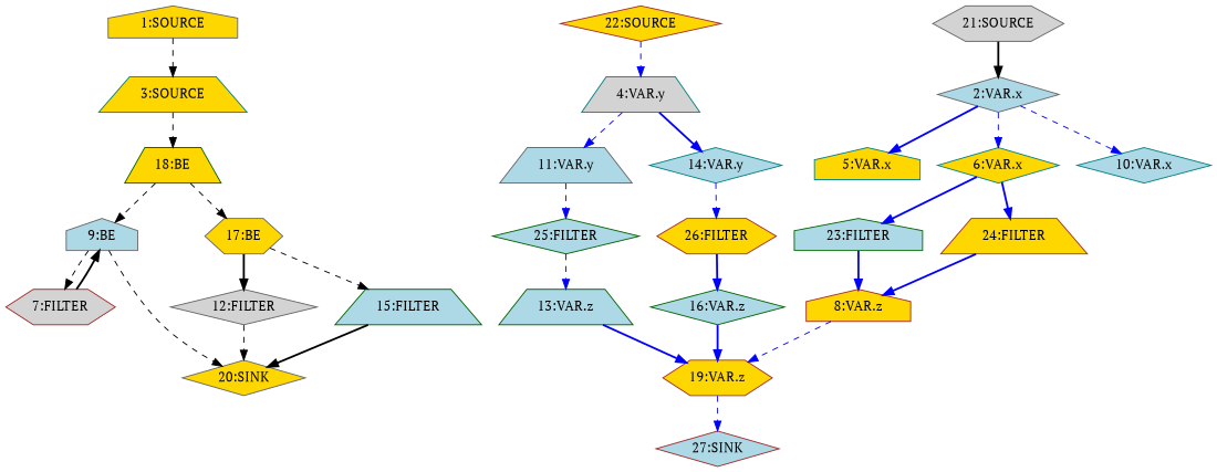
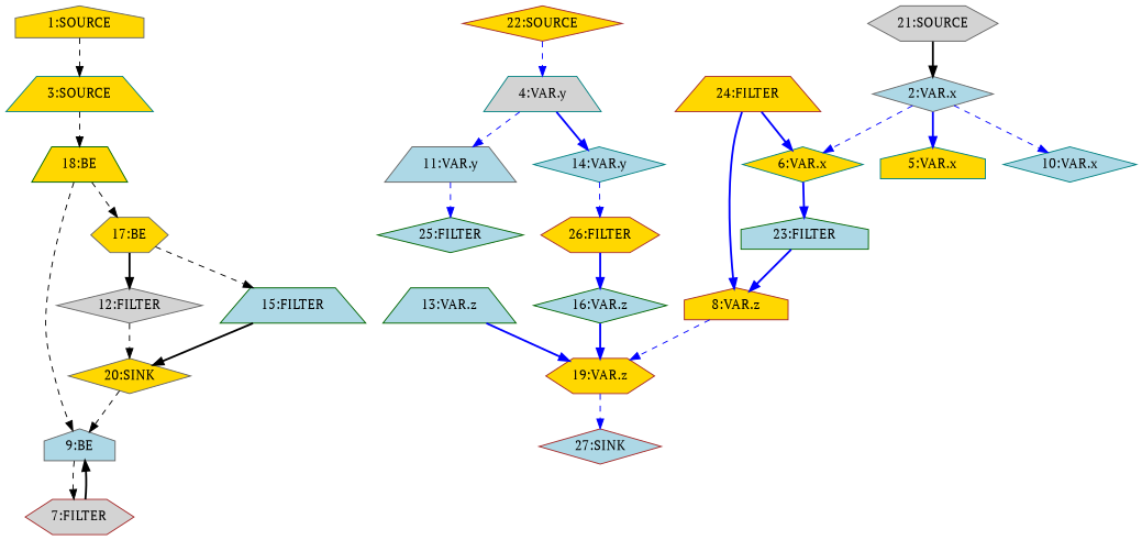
  digraph {
    fontname="PT Serif"
    node [color=gray40 fillcolor=gold fontname="PT Serif" shape=diamond style=filled]
    edge [color=blue fontname="PT Serif" style=dashed]
    n1 [fillcolor=lightblue label="9:BE" shape=house]
    n2 [color=brown fillcolor=lightgrey label="7:FILTER" shape=hexagon]
    n3 [label="20:SINK"]
    n4 [color=darkgreen label="18:BE" shape=trapezium]
    n5 [label="17:BE" shape=hexagon]
    n6 [fillcolor=lightgrey label="12:FILTER"]
    n7 [color=darkgreen fillcolor=lightblue label="15:FILTER" shape=trapezium]
    n8 [label="1:SOURCE" shape=house]
    n9 [color=teal label="3:SOURCE" shape=trapezium]
    n10 [fillcolor=lightblue label="2:VAR.x"]
    n11 [color=teal label="5:VAR.x" shape=house]
    n12 [color=teal label="6:VAR.x"]
    n13 [color=teal fillcolor=lightblue label="10:VAR.x"]
    n14 [color=darkgreen fillcolor=lightblue label="23:FILTER" shape=house]
    n15 [color=brown label="24:FILTER" shape=trapezium]
    n16 [color=teal fillcolor=lightgrey label="4:VAR.y" shape=trapezium]
    n17 [fillcolor=lightblue label="11:VAR.y" shape=trapezium]
    n18 [color=teal fillcolor=lightblue label="14:VAR.y"]
    n19 [color=darkgreen fillcolor=lightblue label="25:FILTER"]
    n20 [color=brown label="26:FILTER" shape=hexagon]
    n21 [color=brown label="8:VAR.z" shape=house]
    n22 [color=brown label="19:VAR.z" shape=hexagon]
    n23 [color=brown fillcolor=lightblue label="27:SINK"]
    n24 [color=darkgreen fillcolor=lightblue label="13:VAR.z" shape=trapezium]
    n25 [color=darkgreen fillcolor=lightblue label="16:VAR.z"]
    n26 [fillcolor=lightgrey label="21:SOURCE" shape=hexagon]
    n27 [color=brown label="22:SOURCE"]
    n1 -> n2 [color=black]
-   n1 -> n3 [color=black]
+   n3 -> n1 [color=black]
    n2 -> n1 [color=black style=bold]
    n4 -> n1 [color=black]
    n4 -> n5 [color=black]
    n5 -> n6 [color=black style=bold]
    n5 -> n7 [color=black]
    n6 -> n3 [color=black]
    n7 -> n3 [color=black style=bold]
    n8 -> n9 [color=black]
    n9 -> n4 [color=black]
    n10 -> n11 [style=bold]
    n10 -> n12
    n10 -> n13
    n12 -> n14 [style=bold]
-   n12 -> n15 [style=bold]
+   n15 -> n12 [style=bold]
    n14 -> n21 [style=bold]
    n15 -> n21 [style=bold]
    n16 -> n17
    n16 -> n18 [style=bold]
    n17 -> n19
    n18 -> n20
-   n19 -> n24
    n20 -> n25 [style=bold]
    n21 -> n22
    n22 -> n23
    n24 -> n22 [style=bold]
    n25 -> n22 [style=bold]
    n26 -> n10 [color=black style=bold]
    n27 -> n16
  }
